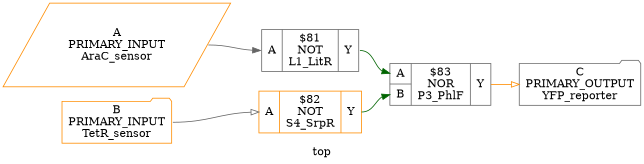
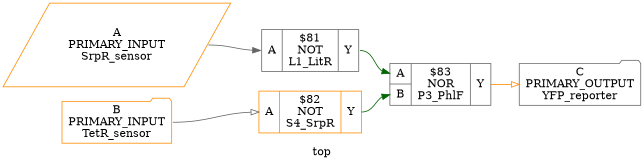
  digraph {
    label=top
    rankdir=LR
    remincross=true
    node [shape=record color=darkorange]
    edge [color=gray40 fontcolor=black headport="p3:w" tailport="p6:e" arrowhead=normal]
-   n1 [fontcolor=black label="A\nPRIMARY_INPUT\nAraC_sensor" shape=parallelogram]
+   n1 [fontcolor=black label="A\nPRIMARY_INPUT\nSrpR_sensor" shape=parallelogram]
    n2 [label="{{<p3> A}|$81\nNOT\nL1_LitR|{<p6> Y}}" color=gray40]
    n3 [fontcolor=black label="B\nPRIMARY_INPUT\nTetR_sensor" shape=folder]
    n4 [label="{{<p3> A}|$82\nNOT\nS4_SrpR|{<p6> Y}}"]
    n5 [fontcolor=black label="C\nPRIMARY_OUTPUT\nYFP_reporter" shape=folder color=gray40]
    n6 [label="{{<p3> A|<p4> B}|$83\nNOR\nP3_PhlF|{<p6> Y}}" color=gray40]
    n1 -> n2 [tailport=e]
    n2 -> n6 [color=darkgreen]
    n3 -> n4 [tailport=e arrowhead=onormal]
    n4 -> n6 [color=darkgreen headport="p4:w"]
    n6 -> n5 [color=darkorange headport=w arrowhead=onormal]
  }
